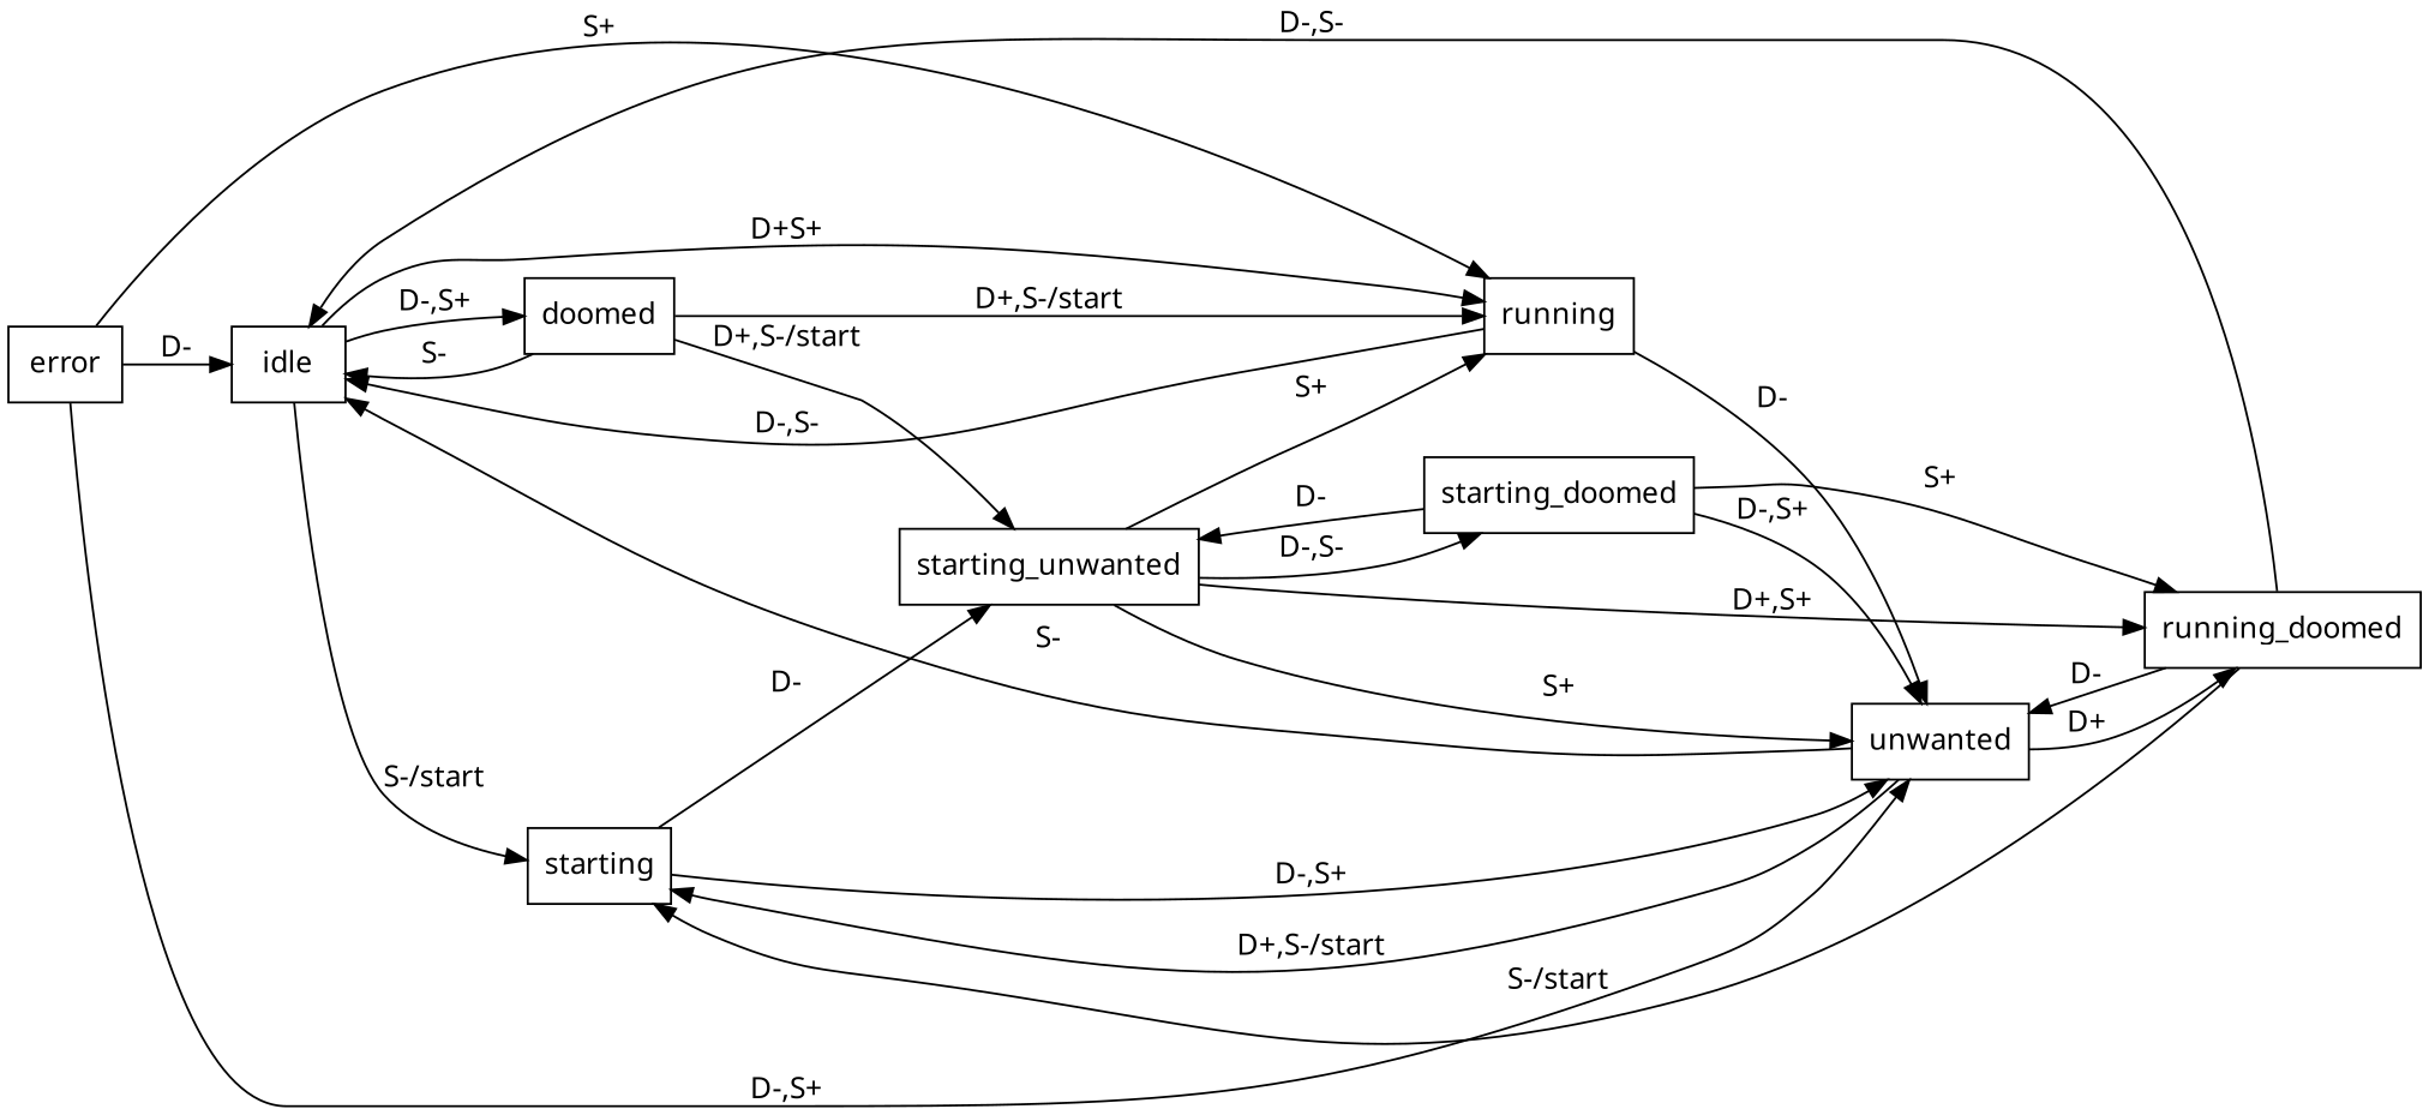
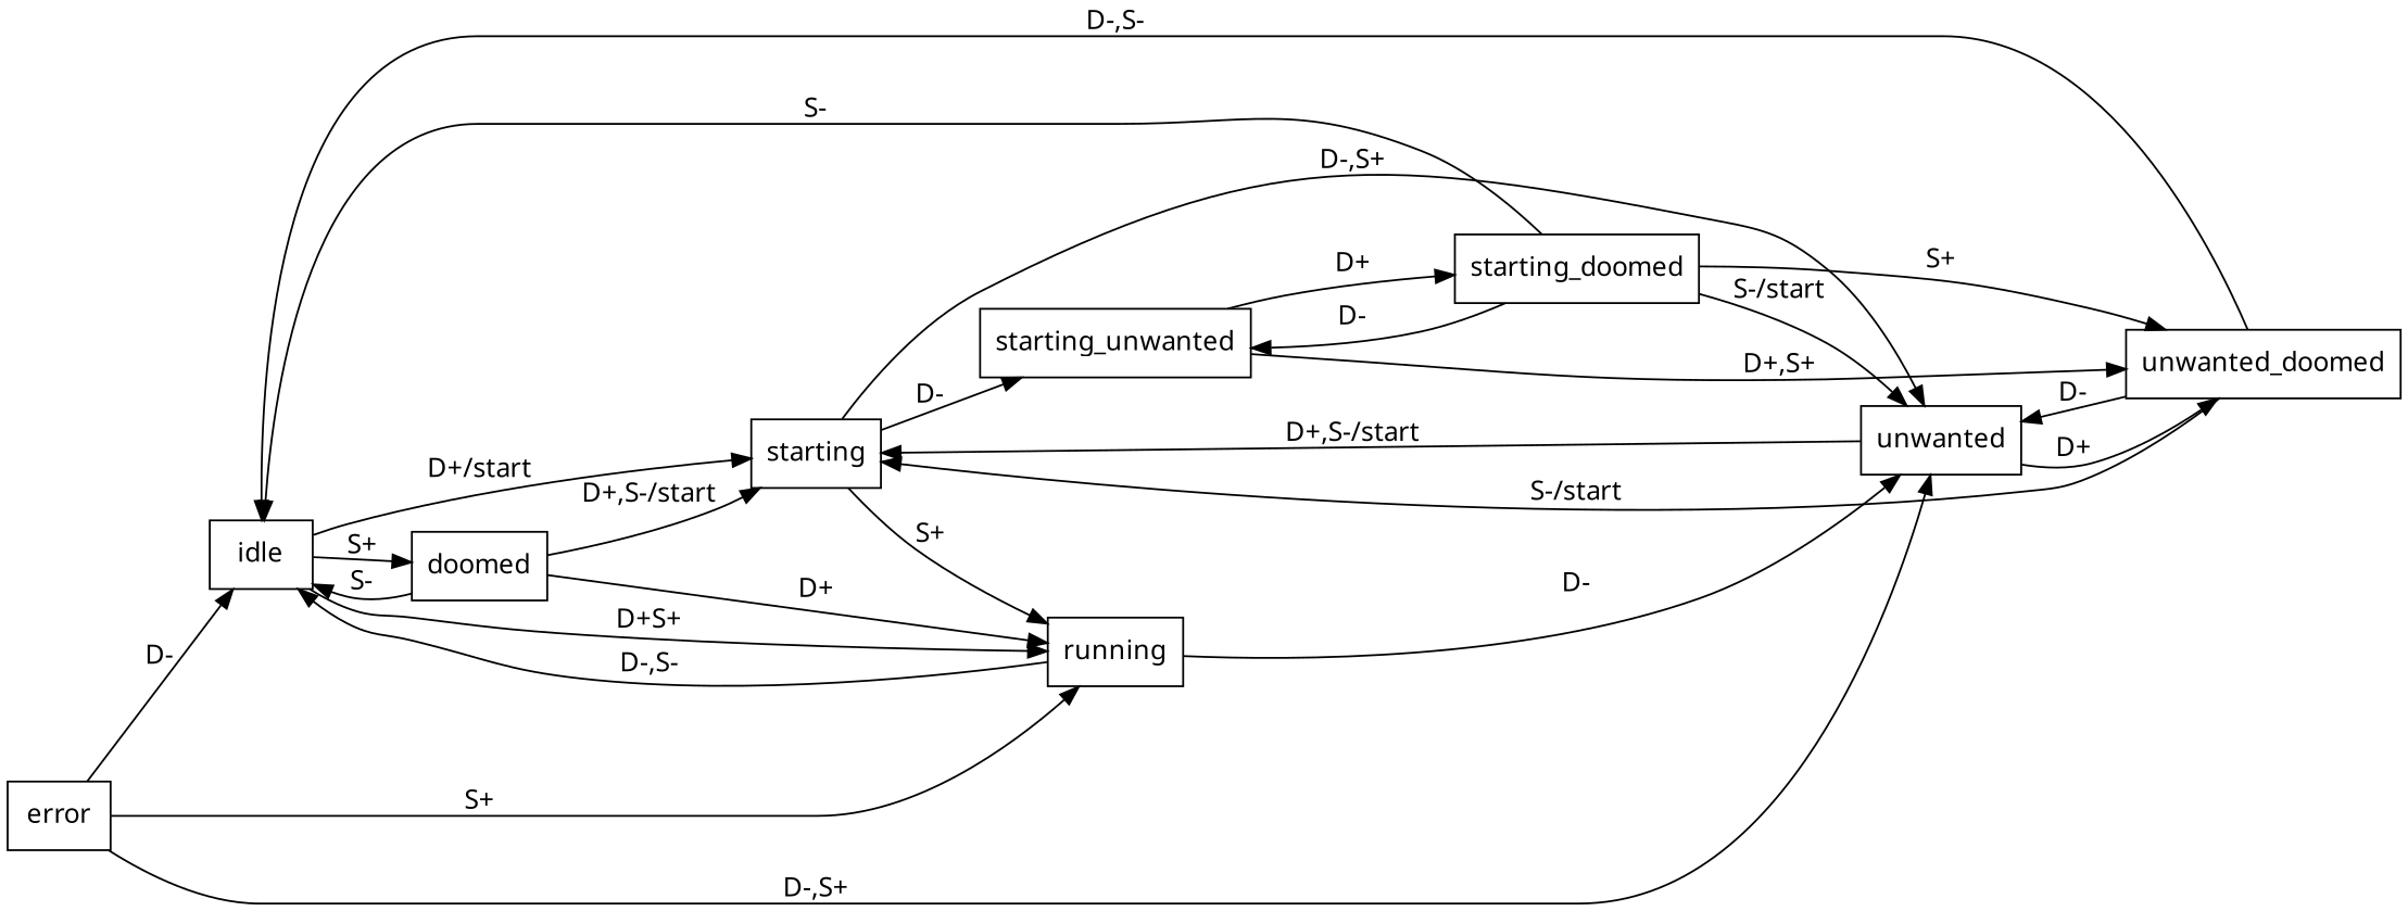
  digraph {
    fontname="Noto Sans"
    rankdir=LR
    node [fontname="Noto Sans" shape=box]
    edge [fontname="Noto Sans"]
    idle
    starting
    n3 [label=doomed]
    running
    unwanted
    starting_unwanted
-   running_doomed
+   running_doomed [label=unwanted_doomed]
    starting_doomed
    error
-   idle -> starting [label="S-/start"]
-   idle -> n3 [label="D-,S+"]
+   idle -> starting [label="D+/start"]
+   idle -> n3 [label="S+"]
    idle -> running [label="D+S+"]
-   starting_unwanted -> running [label="S+"]
+   starting -> running [label="S+"]
    starting -> unwanted [label="D-,S+"]
    starting -> starting_unwanted [label="D-"]
    n3 -> idle [label="S-"]
-   n3 -> starting_unwanted [label="D+,S-/start"]
-   n3 -> running [label="D+,S-/start"]
+   n3 -> starting [label="D+,S-/start"]
+   n3 -> running [label="D+"]
    running -> idle [label="D-,S-"]
    running -> unwanted [label="D-"]
-   unwanted -> idle [label="S-"]
+   starting_doomed -> idle [label="S-"]
    unwanted -> starting [label="D+,S-/start"]
    unwanted -> running_doomed [label="D+"]
-   starting_unwanted -> unwanted [label="S+"]
    starting_unwanted -> running_doomed [label="D+,S+"]
-   starting_unwanted -> starting_doomed [label="D-,S-"]
+   starting_unwanted -> starting_doomed [label="D+"]
    running_doomed -> idle [label="D-,S-"]
    running_doomed -> starting [label="S-/start"]
    running_doomed -> unwanted [label="D-"]
-   starting_doomed -> unwanted [label="D-,S+"]
+   starting_doomed -> unwanted [label="S-/start"]
    starting_doomed -> starting_unwanted [label="D-"]
    starting_doomed -> running_doomed [label="S+"]
    error -> idle [label="D-"]
    error -> running [label="S+"]
    error -> unwanted [label="D-,S+"]
  }
